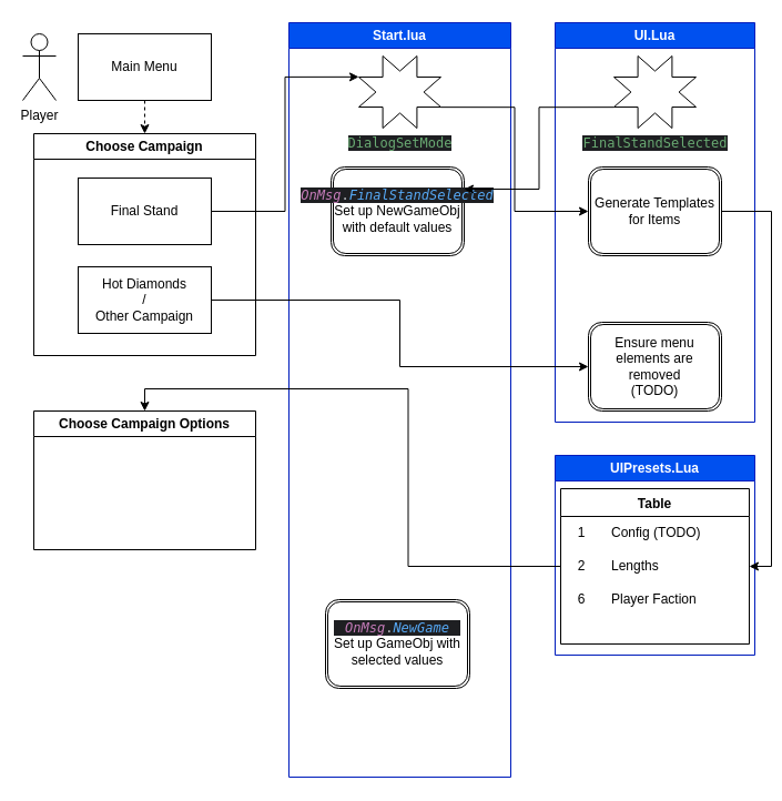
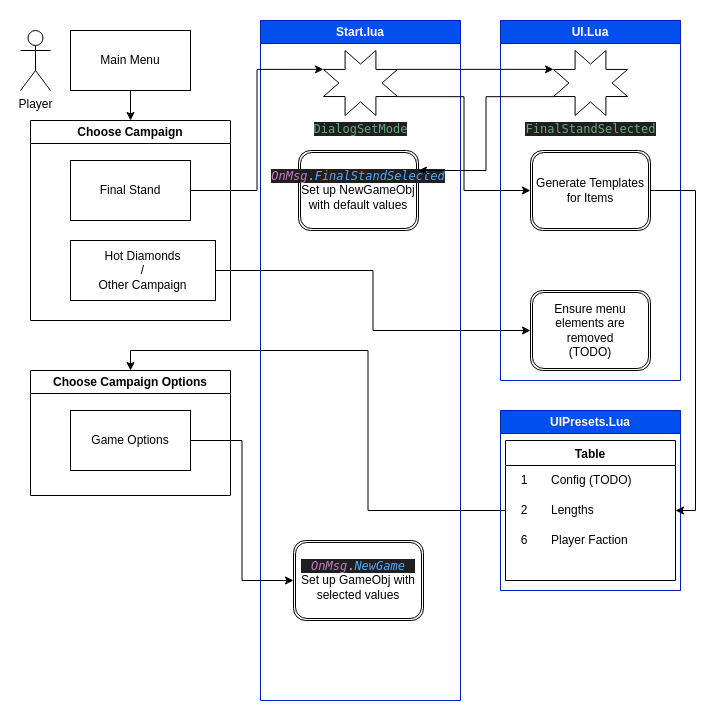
  <mxCell id="0" />
  <mxCell id="1" parent="0" />
  <mxCell id="2" value="Main Menu" style="rounded=0;whiteSpace=wrap;html=1;" parent="1" vertex="1"><mxGeometry x="70" y="30" width="120" height="60" as="geometry" /></mxCell>
  <mxCell id="3" value="Player" style="shape=umlActor;verticalLabelPosition=bottom;verticalAlign=top;html=1;outlineConnect=0;" parent="1" vertex="1"><mxGeometry x="20" y="30" width="30" height="60" as="geometry" /></mxCell>
- <mxCell id="4" value="" style="endArrow=classic;html=1;rounded=0;entryX=0.5;entryY=0;entryDx=0;entryDy=0;exitX=0.5;exitY=1;exitDx=0;exitDy=0;dashed=1;" parent="1" edge="1" target="5" source="2"><mxGeometry width="50" height="50" relative="1" as="geometry"><mxPoint x="180" y="90" as="sourcePoint" /><mxPoint x="179.66" y="160" as="targetPoint" /></mxGeometry></mxCell>
+ <mxCell id="4" value="" style="endArrow=classic;html=1;rounded=0;entryX=0.5;entryY=0;entryDx=0;entryDy=0;exitX=0.5;exitY=1;exitDx=0;exitDy=0;" parent="1" edge="1" target="5" source="2"><mxGeometry width="50" height="50" relative="1" as="geometry"><mxPoint x="180" y="90" as="sourcePoint" /><mxPoint x="179.66" y="160" as="targetPoint" /></mxGeometry></mxCell>
  <mxCell id="5" value="Choose Campaign" style="swimlane;whiteSpace=wrap;html=1;" parent="1" vertex="1"><mxGeometry x="30" y="120" width="200" height="200" as="geometry" /></mxCell>
  <mxCell id="6" value="Final Stand" style="whiteSpace=wrap;html=1;" vertex="1" parent="5"><mxGeometry x="40" y="40" width="120" height="60" as="geometry" /></mxCell>
- <mxCell id="7" value="Hot Diamonds&lt;br&gt;/&lt;br&gt;Other Campaign" style="whiteSpace=wrap;html=1;" vertex="1" parent="5"><mxGeometry x="40" y="120" width="120" height="60" as="geometry" /></mxCell>
+ <mxCell id="7" value="Hot Diamonds&lt;br&gt;/&lt;br&gt;Other Campaign" style="whiteSpace=wrap;html=1;" vertex="1" parent="5"><mxGeometry x="40" y="120" width="145" height="60" as="geometry" /></mxCell>
  <mxCell id="8" value="Start.lua" style="swimlane;whiteSpace=wrap;html=1;shadow=0;strokeColor=#001DBC;strokeWidth=1;fillColor=#0050ef;fontColor=#ffffff;" vertex="1" parent="1"><mxGeometry x="260" y="20" width="200" height="680" as="geometry" /></mxCell>
  <mxCell id="9" value="&lt;div style=&quot;background-color: rgb(30, 31, 34); color: rgb(188, 190, 196); font-family: &amp;quot;JetBrains Mono&amp;quot;, monospace;&quot;&gt;&lt;span style=&quot;color:#c77dbb;font-style:italic;&quot;&gt;OnMsg&lt;/span&gt;.&lt;span style=&quot;color:#57aaf7;font-style:italic;&quot;&gt;FinalStandSelected&lt;/span&gt;&lt;/div&gt;Set up NewGameObj&lt;br&gt;with default values" style="shape=ext;double=1;rounded=1;whiteSpace=wrap;html=1;" vertex="1" parent="8"><mxGeometry x="38" y="130" width="120" height="80" as="geometry" /></mxCell>
  <mxCell id="10" value="&lt;div style=&quot;background-color: rgb(30, 31, 34); color: rgb(188, 190, 196); font-family: &amp;quot;JetBrains Mono&amp;quot;, monospace;&quot;&gt;&lt;span style=&quot;color:#c77dbb;font-style:italic;&quot;&gt;OnMsg&lt;/span&gt;.&lt;span style=&quot;color:#57aaf7;font-style:italic;&quot;&gt;NewGame&lt;/span&gt;&lt;/div&gt;Set up GameObj with&lt;br&gt;selected values" style="shape=ext;double=1;rounded=1;whiteSpace=wrap;html=1;" vertex="1" parent="8"><mxGeometry x="33" y="520" width="130" height="80" as="geometry" /></mxCell>
  <mxCell id="11" value="&lt;span style=&quot;color: rgb(106, 171, 115); font-family: &amp;quot;JetBrains Mono&amp;quot;, monospace; background-color: rgb(30, 31, 34);&quot;&gt;DialogSetMode&lt;/span&gt;" style="verticalLabelPosition=bottom;verticalAlign=top;html=1;shape=mxgraph.basic.8_point_star;shadow=0;strokeColor=default;strokeWidth=1;" vertex="1" parent="8"><mxGeometry x="63" y="30" width="74" height="65" as="geometry" /></mxCell>
  <mxCell id="12" value="UI.Lua" style="swimlane;whiteSpace=wrap;html=1;shadow=0;strokeColor=#001DBC;strokeWidth=1;fillColor=#0050ef;fontColor=#ffffff;" vertex="1" parent="1"><mxGeometry x="500" y="20" width="180" height="360" as="geometry" /></mxCell>
  <mxCell id="13" value="Generate Templates for Items" style="shape=ext;double=1;rounded=1;whiteSpace=wrap;html=1;" vertex="1" parent="12"><mxGeometry x="30" y="130" width="120" height="80" as="geometry" /></mxCell>
  <mxCell id="14" value="Ensure menu elements are removed&lt;br&gt;(TODO)" style="shape=ext;double=1;rounded=1;whiteSpace=wrap;html=1;" vertex="1" parent="12"><mxGeometry x="30" y="270" width="120" height="80" as="geometry" /></mxCell>
  <mxCell id="15" value="&lt;span style=&quot;color: rgb(106, 171, 115); font-family: &amp;quot;JetBrains Mono&amp;quot;, monospace; background-color: rgb(30, 31, 34);&quot;&gt;FinalStandSelected&lt;/span&gt;" style="verticalLabelPosition=bottom;verticalAlign=top;html=1;shape=mxgraph.basic.8_point_star;shadow=0;strokeColor=default;strokeWidth=1;" vertex="1" parent="12"><mxGeometry x="53" y="30" width="74" height="65" as="geometry" /></mxCell>
  <mxCell id="16" value="UIPresets.Lua" style="swimlane;whiteSpace=wrap;html=1;shadow=0;strokeColor=#001DBC;strokeWidth=1;fillColor=#0050ef;fontColor=#ffffff;" vertex="1" parent="1"><mxGeometry x="500" y="410" width="180" height="180" as="geometry" /></mxCell>
  <mxCell id="17" value="Table" style="shape=table;startSize=25;container=1;collapsible=0;childLayout=tableLayout;fixedRows=1;rowLines=0;fontStyle=1;strokeColor=default;strokeWidth=1;swimlaneLine=1;shadow=0;columnLines=0;" vertex="1" parent="16"><mxGeometry x="5" y="30" width="170" height="140" as="geometry" /></mxCell>
  <mxCell id="18" value="" style="shape=tableRow;horizontal=0;startSize=0;swimlaneHead=0;swimlaneBody=0;top=0;left=0;bottom=0;right=0;collapsible=0;dropTarget=0;fillColor=none;points=[[0,0.5],[1,0.5]];portConstraint=eastwest;" vertex="1" parent="17"><mxGeometry y="25" width="170" height="30" as="geometry" /></mxCell>
  <mxCell id="19" value="1" style="shape=partialRectangle;html=1;whiteSpace=wrap;connectable=0;fillColor=none;top=0;left=0;bottom=0;right=0;overflow=hidden;pointerEvents=1;" vertex="1" parent="18"><mxGeometry width="38" height="30" as="geometry"><mxRectangle width="38" height="30" as="alternateBounds" /></mxGeometry></mxCell>
  <mxCell id="20" value="Config (TODO)" style="shape=partialRectangle;html=1;whiteSpace=wrap;connectable=0;fillColor=none;top=0;left=0;bottom=0;right=0;align=left;spacingLeft=6;overflow=hidden;" vertex="1" parent="18"><mxGeometry x="38" width="132" height="30" as="geometry"><mxRectangle width="132" height="30" as="alternateBounds" /></mxGeometry></mxCell>
  <mxCell id="21" value="" style="shape=tableRow;horizontal=0;startSize=0;swimlaneHead=0;swimlaneBody=0;top=0;left=0;bottom=0;right=0;collapsible=0;dropTarget=0;fillColor=none;points=[[0,0.5],[1,0.5]];portConstraint=eastwest;" vertex="1" parent="17"><mxGeometry y="55" width="170" height="30" as="geometry" /></mxCell>
  <mxCell id="22" value="2" style="shape=partialRectangle;html=1;whiteSpace=wrap;connectable=0;fillColor=none;top=0;left=0;bottom=0;right=0;overflow=hidden;" vertex="1" parent="21"><mxGeometry width="38" height="30" as="geometry"><mxRectangle width="38" height="30" as="alternateBounds" /></mxGeometry></mxCell>
  <mxCell id="23" value="Lengths" style="shape=partialRectangle;html=1;whiteSpace=wrap;connectable=0;fillColor=none;top=0;left=0;bottom=0;right=0;align=left;spacingLeft=6;overflow=hidden;" vertex="1" parent="21"><mxGeometry x="38" width="132" height="30" as="geometry"><mxRectangle width="132" height="30" as="alternateBounds" /></mxGeometry></mxCell>
  <mxCell id="24" value="" style="shape=tableRow;horizontal=0;startSize=0;swimlaneHead=0;swimlaneBody=0;top=0;left=0;bottom=0;right=0;collapsible=0;dropTarget=0;fillColor=none;points=[[0,0.5],[1,0.5]];portConstraint=eastwest;" vertex="1" parent="17"><mxGeometry y="85" width="170" height="30" as="geometry" /></mxCell>
  <mxCell id="25" value="6" style="shape=partialRectangle;html=1;whiteSpace=wrap;connectable=0;fillColor=none;top=0;left=0;bottom=0;right=0;overflow=hidden;" vertex="1" parent="24"><mxGeometry width="38" height="30" as="geometry"><mxRectangle width="38" height="30" as="alternateBounds" /></mxGeometry></mxCell>
  <mxCell id="26" value="Player Faction" style="shape=partialRectangle;html=1;whiteSpace=wrap;connectable=0;fillColor=none;top=0;left=0;bottom=0;right=0;align=left;spacingLeft=6;overflow=hidden;" vertex="1" parent="24"><mxGeometry x="38" width="132" height="30" as="geometry"><mxRectangle width="132" height="30" as="alternateBounds" /></mxGeometry></mxCell>
  <mxCell id="27" value="Choose Campaign Options" style="swimlane;whiteSpace=wrap;html=1;" vertex="1" parent="1"><mxGeometry x="30" y="370" width="200" height="125" as="geometry" /></mxCell>
+ <mxCell id="28" value="Game Options" style="whiteSpace=wrap;html=1;" vertex="1" parent="27"><mxGeometry x="40" y="40" width="120" height="60" as="geometry" /></mxCell>
  <mxCell id="29" style="edgeStyle=orthogonalEdgeStyle;rounded=0;orthogonalLoop=1;jettySize=auto;html=1;exitX=1;exitY=0.5;exitDx=0;exitDy=0;entryX=0;entryY=0.5;entryDx=0;entryDy=0;" edge="1" parent="1" source="7" target="14"><mxGeometry relative="1" as="geometry" /></mxCell>
  <mxCell id="30" style="edgeStyle=orthogonalEdgeStyle;rounded=0;orthogonalLoop=1;jettySize=auto;html=1;exitX=1;exitY=0.5;exitDx=0;exitDy=0;entryX=1;entryY=0.5;entryDx=0;entryDy=0;" edge="1" parent="1" source="13" target="21"><mxGeometry relative="1" as="geometry" /></mxCell>
+ <mxCell id="31" style="edgeStyle=orthogonalEdgeStyle;rounded=0;orthogonalLoop=1;jettySize=auto;html=1;exitX=1;exitY=0.5;exitDx=0;exitDy=0;entryX=0;entryY=0.5;entryDx=0;entryDy=0;" edge="1" parent="1" source="28" target="10"><mxGeometry relative="1" as="geometry" /></mxCell>
  <mxCell id="32" style="edgeStyle=orthogonalEdgeStyle;rounded=0;orthogonalLoop=1;jettySize=auto;html=1;exitX=0;exitY=0.5;exitDx=0;exitDy=0;entryX=0.5;entryY=0;entryDx=0;entryDy=0;" edge="1" parent="1" source="21" target="27"><mxGeometry relative="1" as="geometry" /></mxCell>
+ <mxCell id="33" style="edgeStyle=orthogonalEdgeStyle;rounded=0;orthogonalLoop=1;jettySize=auto;html=1;exitX=1;exitY=0.29;exitDx=0;exitDy=0;exitPerimeter=0;entryX=0;entryY=0.29;entryDx=0;entryDy=0;entryPerimeter=0;" edge="1" parent="1" source="11" target="15"><mxGeometry relative="1" as="geometry" /></mxCell>
  <mxCell id="34" style="edgeStyle=orthogonalEdgeStyle;rounded=0;orthogonalLoop=1;jettySize=auto;html=1;exitX=1;exitY=0.5;exitDx=0;exitDy=0;entryX=0;entryY=0.29;entryDx=0;entryDy=0;entryPerimeter=0;" edge="1" parent="1" source="6" target="11"><mxGeometry relative="1" as="geometry" /></mxCell>
  <mxCell id="35" style="edgeStyle=orthogonalEdgeStyle;rounded=0;orthogonalLoop=1;jettySize=auto;html=1;exitX=1;exitY=0.71;exitDx=0;exitDy=0;exitPerimeter=0;entryX=0;entryY=0.5;entryDx=0;entryDy=0;" edge="1" parent="1" source="11" target="13"><mxGeometry relative="1" as="geometry" /></mxCell>
  <mxCell id="36" style="edgeStyle=orthogonalEdgeStyle;rounded=0;orthogonalLoop=1;jettySize=auto;html=1;exitX=0;exitY=0.71;exitDx=0;exitDy=0;exitPerimeter=0;entryX=1;entryY=0.25;entryDx=0;entryDy=0;" edge="1" parent="1" source="15" target="9"><mxGeometry relative="1" as="geometry" /></mxCell>
